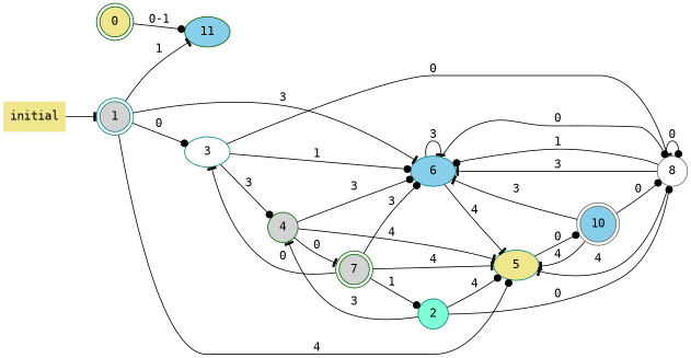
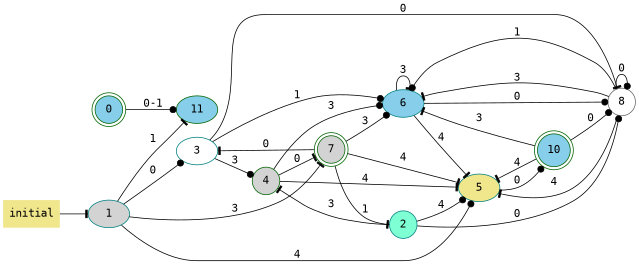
  digraph {
    fontname="DejaVu Sans Mono"
    rankdir=LR
    node [color=teal fillcolor=skyblue fontname="DejaVu Sans Mono" style=filled]
    edge [arrowhead=dot fontname="DejaVu Sans Mono"]
-   0 [color=darkgreen fillcolor=khaki shape=doublecircle]
+   0 [color=darkgreen shape=doublecircle]
    11 [color=darkgreen]
-   1 [fillcolor=lightgrey shape=doublecircle]
+   1 [fillcolor=lightgrey shape=ellipse]
    3 [fillcolor=white]
    5 [fillcolor=khaki]
    6
    8 [color=gray40 fillcolor=white shape=circle]
    4 [color=darkgreen fillcolor=lightgrey shape=circle]
-   10 [color=gray40 shape=doublecircle]
+   10 [color=darkgreen shape=doublecircle]
    initial [fillcolor=khaki shape=plaintext]
    7 [color=darkgreen fillcolor=lightgrey shape=doublecircle]
    2 [fillcolor=aquamarine shape=circle]
    0 -> 11 [label="0-1"]
    1 -> 11 [arrowhead=tee label=1]
    1 -> 3 [label=0]
    1 -> 5 [label=4]
-   1 -> 6 [arrowhead=tee label=3]
+   1 -> 7 [arrowhead=tee label=3]
    3 -> 6 [label=1]
    3 -> 8 [arrowhead=tee label=0]
    3 -> 4 [label=3]
    5 -> 10 [label=0]
    6 -> 5 [arrowhead=tee label=4]
    6 -> 6 [arrowhead=tee label=3]
    6 -> 8 [label=0]
    8 -> 5 [arrowhead=tee label=4]
    8 -> 6 [label=1]
    8 -> 6 [arrowhead=tee label=3]
    8 -> 8 [label=0]
    4 -> 5 [arrowhead=tee label=4]
    4 -> 6 [label=3]
    4 -> 7 [arrowhead=tee label=0]
    10 -> 5 [arrowhead=tee label=4]
    10 -> 6 [arrowhead=tee label=3]
    10 -> 8 [label=0]
    initial -> 1 [arrowhead=tee]
    7 -> 3 [arrowhead=tee label=0]
    7 -> 5 [arrowhead=tee label=4]
    7 -> 6 [label=3]
-   7 -> 2 [label=1]
+   7 -> 2 [arrowhead=tee label=1]
    2 -> 5 [label=4]
    2 -> 8 [label=0]
    2 -> 4 [arrowhead=tee label=3]
  }
